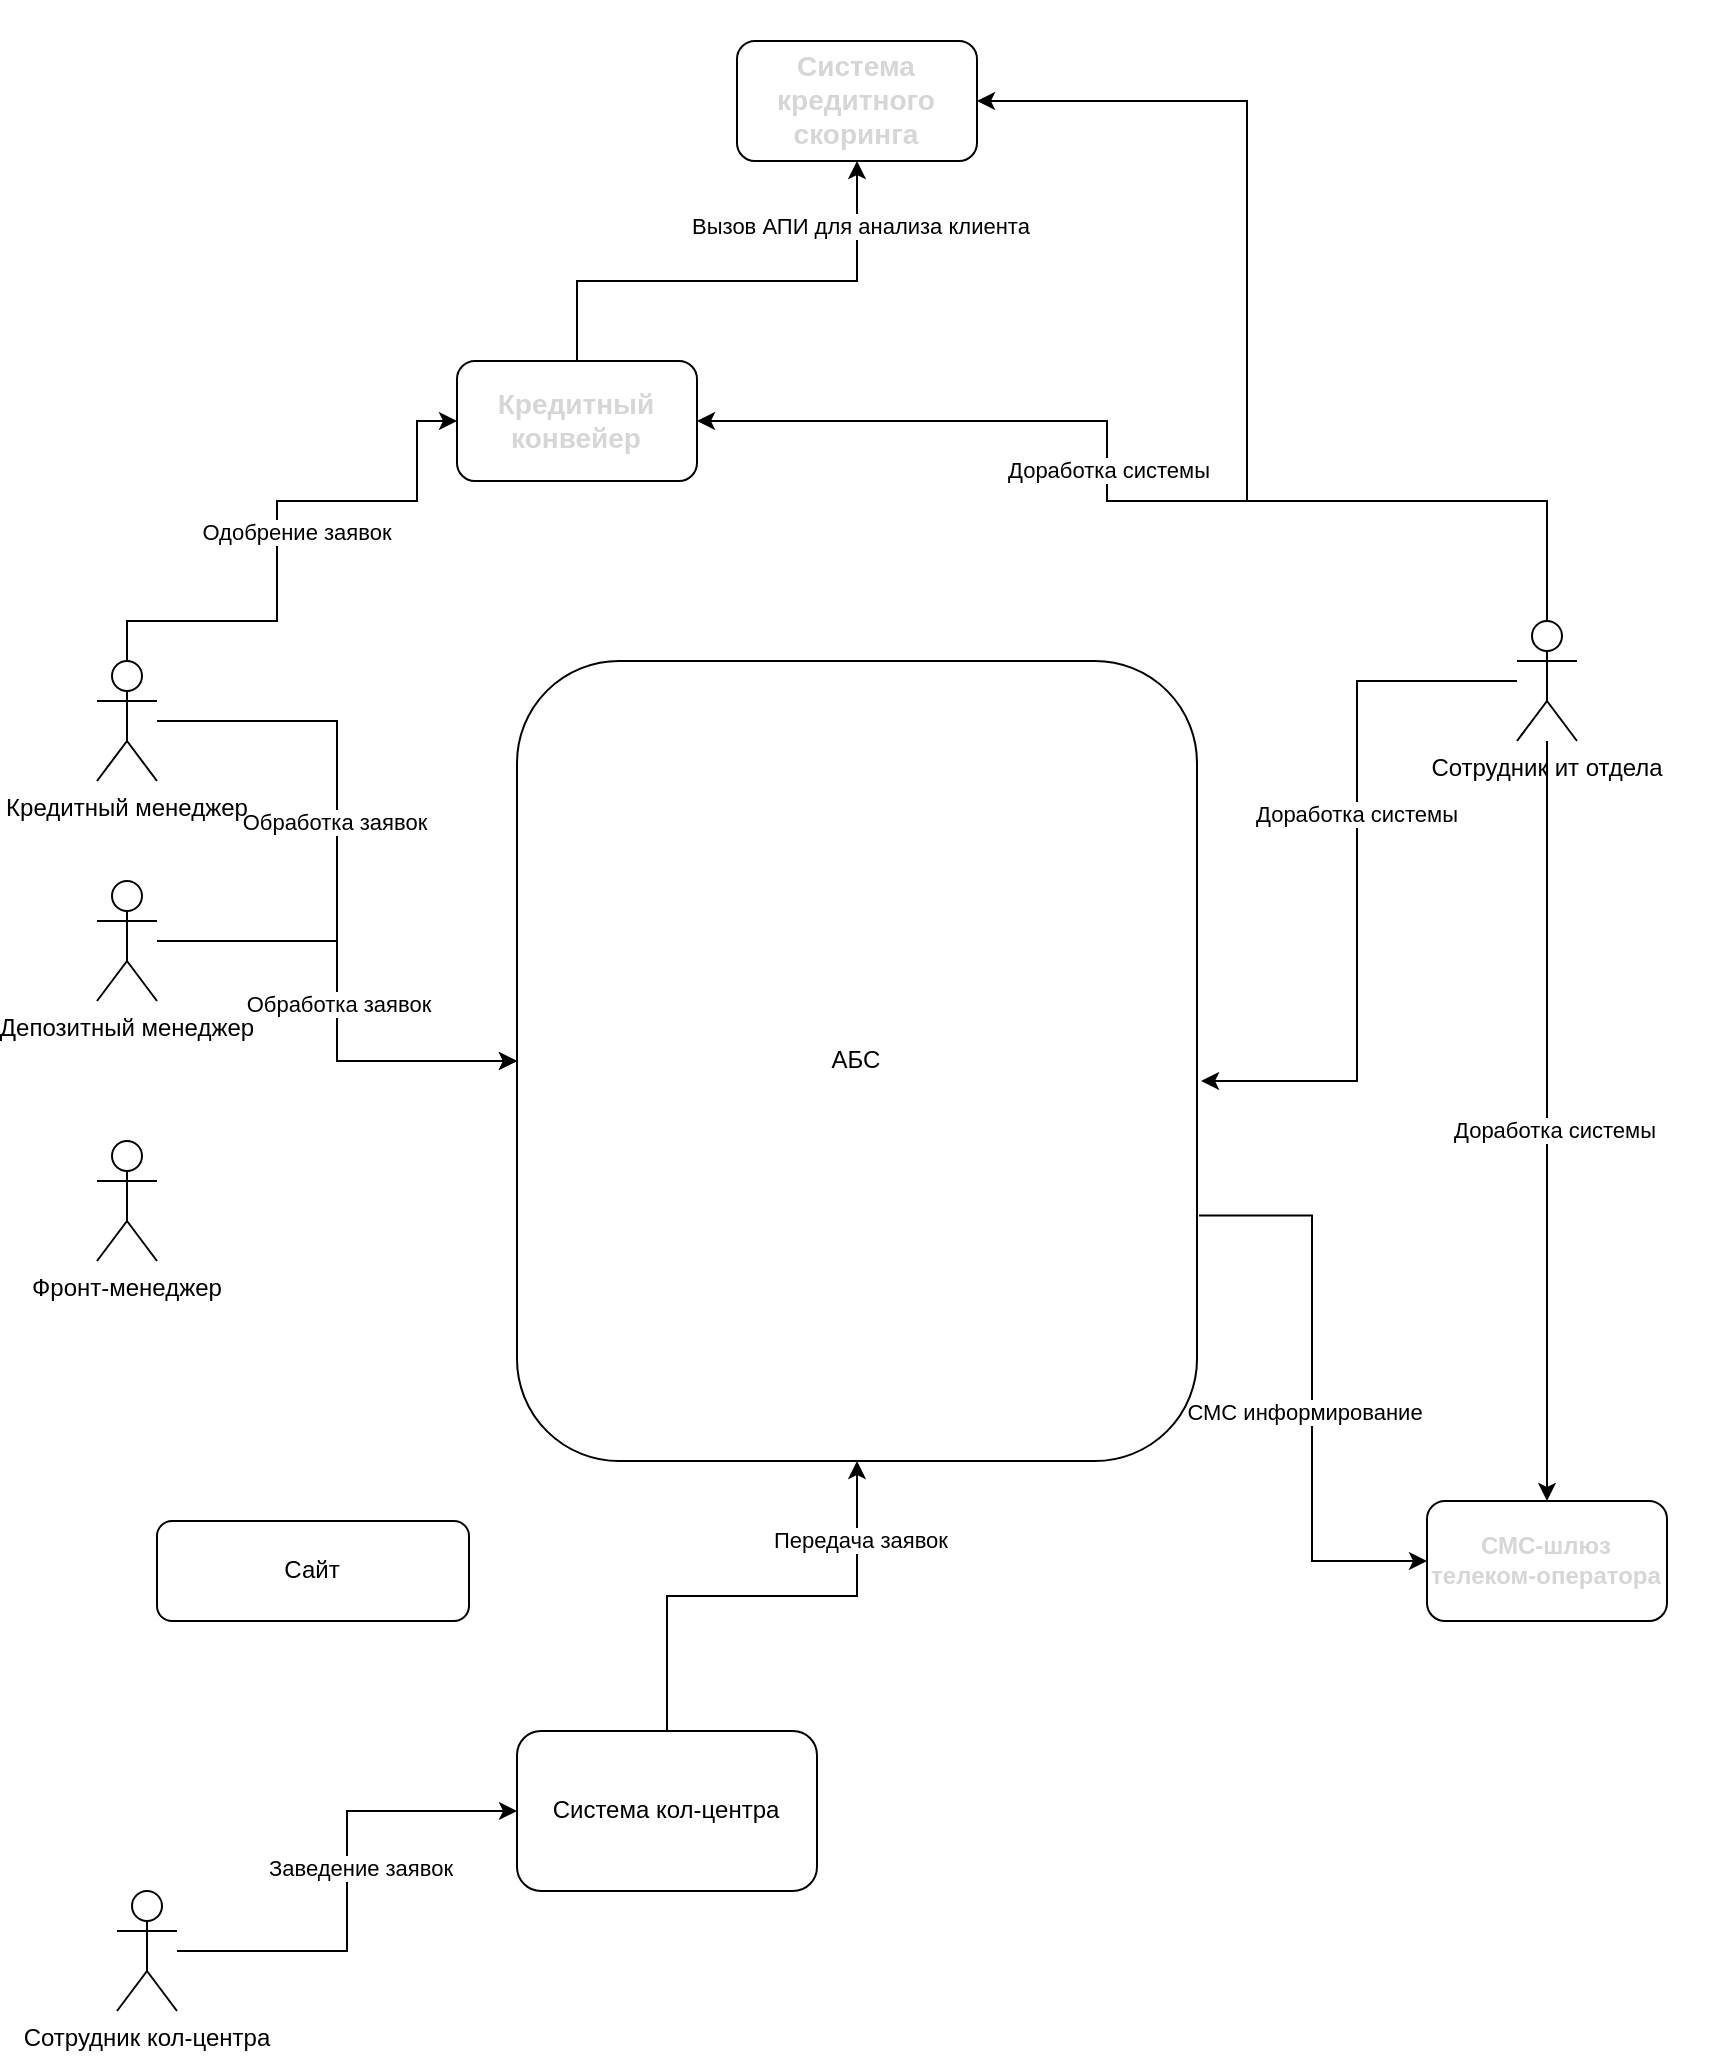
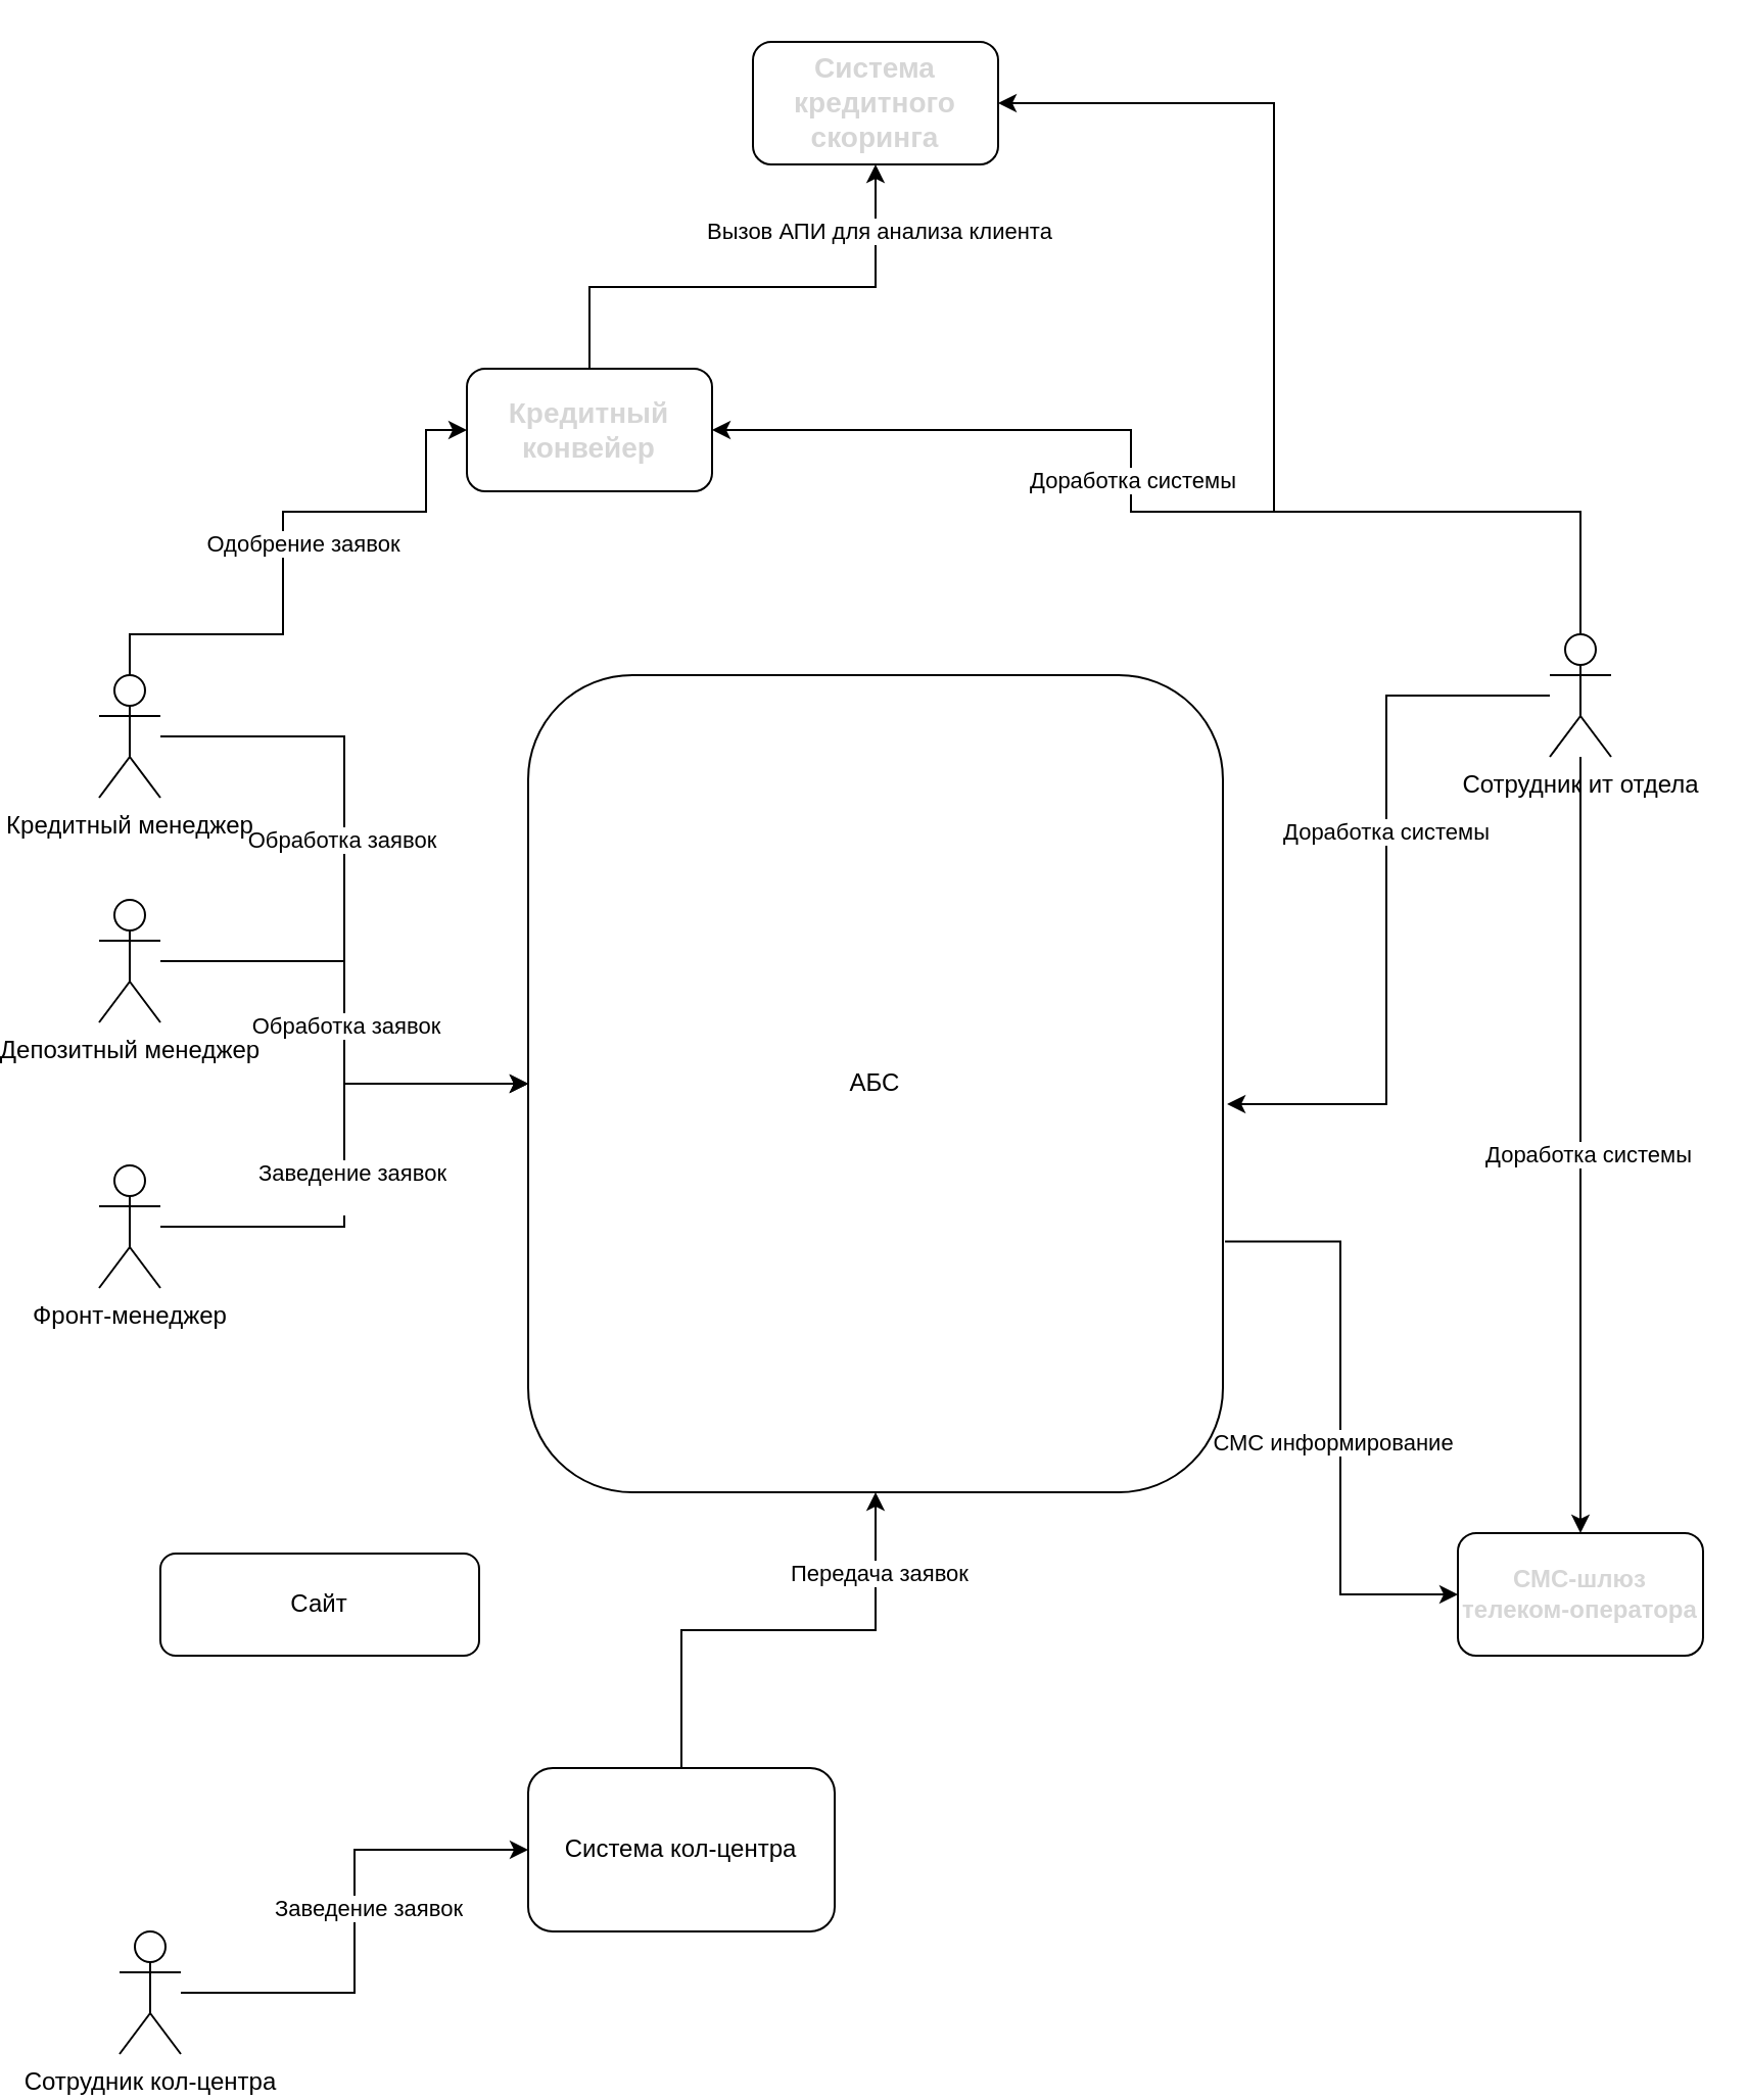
  <mxCell id="0" />
  <mxCell id="1" parent="0" />
  <mxCell id="2" style="edgeStyle=orthogonalEdgeStyle;rounded=0;orthogonalLoop=1;jettySize=auto;html=1;entryX=0;entryY=0.5;entryDx=0;entryDy=0;exitX=1.003;exitY=0.693;exitDx=0;exitDy=0;exitPerimeter=0;" edge="1" parent="1" source="4" target="30"><mxGeometry relative="1" as="geometry" /></mxCell>
  <mxCell id="3" value="СМС информирование" style="edgeLabel;html=1;align=center;verticalAlign=middle;resizable=0;points=[];" vertex="1" connectable="0" parent="2"><mxGeometry x="0.078" y="-4" relative="1" as="geometry"><mxPoint as="offset" /></mxGeometry></mxCell>
  <mxCell id="4" value="АБС" style="rounded=1;whiteSpace=wrap;html=1;" vertex="1" parent="1"><mxGeometry x="230" y="330" width="340" height="400" as="geometry" /></mxCell>
+ <mxCell id="5" style="edgeStyle=orthogonalEdgeStyle;rounded=0;orthogonalLoop=1;jettySize=auto;html=1;entryX=0;entryY=0.5;entryDx=0;entryDy=0;" edge="1" parent="1" source="7" target="4"><mxGeometry relative="1" as="geometry" /></mxCell>
+ <mxCell id="6" value="Заведение заявок&lt;div&gt;&lt;br&gt;&lt;/div&gt;" style="edgeLabel;html=1;align=center;verticalAlign=middle;resizable=0;points=[];" vertex="1" connectable="0" parent="5"><mxGeometry x="-0.093" y="-3" relative="1" as="geometry"><mxPoint y="3" as="offset" /></mxGeometry></mxCell>
  <mxCell id="7" value="Фронт-менеджер" style="shape=umlActor;verticalLabelPosition=bottom;verticalAlign=top;html=1;outlineConnect=0;" vertex="1" parent="1"><mxGeometry x="20" y="570" width="30" height="60" as="geometry" /></mxCell>
  <mxCell id="8" style="edgeStyle=orthogonalEdgeStyle;rounded=0;orthogonalLoop=1;jettySize=auto;html=1;entryX=0;entryY=0.5;entryDx=0;entryDy=0;" edge="1" parent="1" source="12" target="4"><mxGeometry relative="1" as="geometry" /></mxCell>
  <mxCell id="9" value="Обработка заявок" style="edgeLabel;html=1;align=center;verticalAlign=middle;resizable=0;points=[];" vertex="1" connectable="0" parent="8"><mxGeometry x="-0.014" y="-2" relative="1" as="geometry"><mxPoint y="-33" as="offset" /></mxGeometry></mxCell>
  <mxCell id="10" style="edgeStyle=orthogonalEdgeStyle;rounded=0;orthogonalLoop=1;jettySize=auto;html=1;entryX=0;entryY=0.5;entryDx=0;entryDy=0;" edge="1" parent="1" source="12" target="34"><mxGeometry relative="1" as="geometry"><Array as="points"><mxPoint x="35" y="310" /><mxPoint x="110" y="310" /><mxPoint x="110" y="250" /><mxPoint x="180" y="250" /><mxPoint x="180" y="210" /></Array></mxGeometry></mxCell>
  <mxCell id="11" value="Одобрение заявок" style="edgeLabel;html=1;align=center;verticalAlign=middle;resizable=0;points=[];" vertex="1" connectable="0" parent="10"><mxGeometry x="0.153" y="1" relative="1" as="geometry"><mxPoint y="16" as="offset" /></mxGeometry></mxCell>
  <mxCell id="12" value="Кредитный менеджер" style="shape=umlActor;verticalLabelPosition=bottom;verticalAlign=top;html=1;outlineConnect=0;" vertex="1" parent="1"><mxGeometry x="20" y="330" width="30" height="60" as="geometry" /></mxCell>
  <mxCell id="13" style="edgeStyle=orthogonalEdgeStyle;rounded=0;orthogonalLoop=1;jettySize=auto;html=1;entryX=0;entryY=0.5;entryDx=0;entryDy=0;" edge="1" parent="1" source="15" target="4"><mxGeometry relative="1" as="geometry" /></mxCell>
  <mxCell id="14" value="Обработка заявок" style="edgeLabel;html=1;align=center;verticalAlign=middle;resizable=0;points=[];" vertex="1" connectable="0" parent="13"><mxGeometry x="0.011" relative="1" as="geometry"><mxPoint as="offset" /></mxGeometry></mxCell>
  <mxCell id="15" value="Депозитный менеджер" style="shape=umlActor;verticalLabelPosition=bottom;verticalAlign=top;html=1;outlineConnect=0;" vertex="1" parent="1"><mxGeometry x="20" y="440" width="30" height="60" as="geometry" /></mxCell>
  <mxCell id="16" style="edgeStyle=orthogonalEdgeStyle;rounded=0;orthogonalLoop=1;jettySize=auto;html=1;entryX=0;entryY=0.5;entryDx=0;entryDy=0;" edge="1" parent="1" source="18" target="29"><mxGeometry relative="1" as="geometry" /></mxCell>
  <mxCell id="17" value="Заведение заявок" style="edgeLabel;html=1;align=center;verticalAlign=middle;resizable=0;points=[];" vertex="1" connectable="0" parent="16"><mxGeometry x="0.059" y="-6" relative="1" as="geometry"><mxPoint as="offset" /></mxGeometry></mxCell>
  <mxCell id="18" value="Сотрудник кол-центра" style="shape=umlActor;verticalLabelPosition=bottom;verticalAlign=top;html=1;outlineConnect=0;" vertex="1" parent="1"><mxGeometry x="30" y="945" width="30" height="60" as="geometry" /></mxCell>
  <mxCell id="19" style="edgeStyle=orthogonalEdgeStyle;rounded=0;orthogonalLoop=1;jettySize=auto;html=1;entryX=1.006;entryY=0.525;entryDx=0;entryDy=0;entryPerimeter=0;" edge="1" parent="1" source="26" target="4"><mxGeometry relative="1" as="geometry" /></mxCell>
  <mxCell id="20" value="Доработка системы" style="edgeLabel;html=1;align=center;verticalAlign=middle;resizable=0;points=[];" vertex="1" connectable="0" parent="19"><mxGeometry x="-0.183" y="-1" relative="1" as="geometry"><mxPoint as="offset" /></mxGeometry></mxCell>
  <mxCell id="21" style="edgeStyle=orthogonalEdgeStyle;rounded=0;orthogonalLoop=1;jettySize=auto;html=1;entryX=0.5;entryY=0;entryDx=0;entryDy=0;" edge="1" parent="1" source="26" target="30"><mxGeometry relative="1" as="geometry" /></mxCell>
  <mxCell id="22" value="Доработка системы" style="edgeLabel;html=1;align=center;verticalAlign=middle;resizable=0;points=[];" vertex="1" connectable="0" parent="21"><mxGeometry x="0.021" y="3" relative="1" as="geometry"><mxPoint as="offset" /></mxGeometry></mxCell>
  <mxCell id="23" style="edgeStyle=orthogonalEdgeStyle;rounded=0;orthogonalLoop=1;jettySize=auto;html=1;entryX=1;entryY=0.5;entryDx=0;entryDy=0;" edge="1" parent="1" source="26" target="34"><mxGeometry relative="1" as="geometry"><Array as="points"><mxPoint x="745" y="250" /><mxPoint x="525" y="250" /><mxPoint x="525" y="210" /></Array></mxGeometry></mxCell>
  <mxCell id="24" value="Доработка системы" style="edgeLabel;html=1;align=center;verticalAlign=middle;resizable=0;points=[];" vertex="1" connectable="0" parent="23"><mxGeometry x="0.128" relative="1" as="geometry"><mxPoint as="offset" /></mxGeometry></mxCell>
  <mxCell id="25" style="edgeStyle=orthogonalEdgeStyle;rounded=0;orthogonalLoop=1;jettySize=auto;html=1;entryX=1;entryY=0.5;entryDx=0;entryDy=0;" edge="1" parent="1" source="26" target="35"><mxGeometry relative="1" as="geometry"><Array as="points"><mxPoint x="745" y="250" /><mxPoint x="595" y="250" /><mxPoint x="595" y="50" /></Array></mxGeometry></mxCell>
  <mxCell id="26" value="Сотрудник ит отдела" style="shape=umlActor;verticalLabelPosition=bottom;verticalAlign=top;html=1;outlineConnect=0;" vertex="1" parent="1"><mxGeometry x="730" y="310" width="30" height="60" as="geometry" /></mxCell>
  <mxCell id="27" style="edgeStyle=orthogonalEdgeStyle;rounded=0;orthogonalLoop=1;jettySize=auto;html=1;" edge="1" parent="1" source="29" target="4"><mxGeometry relative="1" as="geometry" /></mxCell>
  <mxCell id="28" value="Передача заявок" style="edgeLabel;html=1;align=center;verticalAlign=middle;resizable=0;points=[];" vertex="1" connectable="0" parent="27"><mxGeometry x="0.661" y="-1" relative="1" as="geometry"><mxPoint as="offset" /></mxGeometry></mxCell>
  <mxCell id="29" value="Система кол-центра" style="rounded=1;whiteSpace=wrap;html=1;" vertex="1" parent="1"><mxGeometry x="230" y="865" width="150" height="80" as="geometry" /></mxCell>
  <mxCell id="30" value="&lt;strong style=&quot;white-space-collapse: preserve-breaks; box-sizing: inherit; caret-color: rgb(214, 214, 214); color: rgb(214, 214, 214); font-family: &amp;quot;YS Text&amp;quot;, sans-serif; text-align: left;&quot;&gt;&lt;font&gt;СМС-шлюз телеком-оператора&lt;/font&gt;&lt;/strong&gt;" style="rounded=1;whiteSpace=wrap;html=1;" vertex="1" parent="1"><mxGeometry x="685" y="750" width="120" height="60" as="geometry" /></mxCell>
  <mxCell id="31" value="Сайт" style="rounded=1;whiteSpace=wrap;html=1;" vertex="1" parent="1"><mxGeometry x="50" y="760" width="156" height="50" as="geometry" /></mxCell>
  <mxCell id="32" style="edgeStyle=orthogonalEdgeStyle;rounded=0;orthogonalLoop=1;jettySize=auto;html=1;" edge="1" parent="1" source="34" target="35"><mxGeometry relative="1" as="geometry"><Array as="points"><mxPoint x="260" y="140" /><mxPoint x="400" y="140" /></Array></mxGeometry></mxCell>
  <mxCell id="33" value="Вызов АПИ для анализа клиента" style="edgeLabel;html=1;align=center;verticalAlign=middle;resizable=0;points=[];" vertex="1" connectable="0" parent="32"><mxGeometry x="0.733" y="-1" relative="1" as="geometry"><mxPoint as="offset" /></mxGeometry></mxCell>
  <mxCell id="34" value="&lt;strong style=&quot;white-space-collapse: preserve-breaks; box-sizing: inherit; caret-color: rgb(214, 214, 214); color: rgb(214, 214, 214); font-family: &amp;quot;YS Text&amp;quot;, sans-serif; text-align: left;&quot;&gt;&lt;font style=&quot;font-size: 14px;&quot;&gt;Кредитный конвейер&lt;/font&gt;&lt;/strong&gt;" style="rounded=1;whiteSpace=wrap;html=1;" vertex="1" parent="1"><mxGeometry x="200" y="180" width="120" height="60" as="geometry" /></mxCell>
  <mxCell id="35" value="&lt;strong style=&quot;box-sizing: inherit; caret-color: rgb(214, 214, 214); color: rgb(214, 214, 214); font-family: &amp;quot;YS Text&amp;quot;, sans-serif; text-align: left; white-space-collapse: preserve-breaks;&quot;&gt;&lt;font style=&quot;font-size: 14px;&quot;&gt;Система кредитного скоринга&lt;/font&gt;&lt;/strong&gt;" style="rounded=1;whiteSpace=wrap;html=1;" vertex="1" parent="1"><mxGeometry x="340" y="20" width="120" height="60" as="geometry" /></mxCell>
